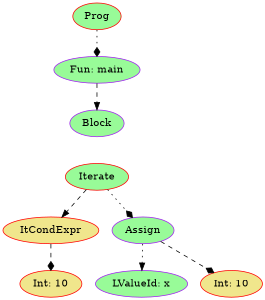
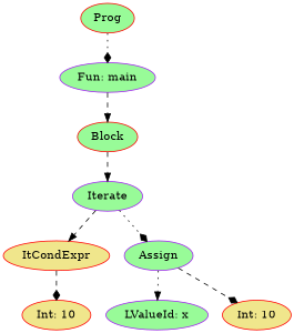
  digraph {
    node [color=red fillcolor=palegreen style=filled]
    edge [arrowhead=diamond style=dashed]
    n1 [label=Prog]
    n2 [color=purple label="Fun: main"]
-   n3 [color=purple label=Block]
-   n4 [label=Iterate]
+   n3 [label=Block]
+   n4 [color=purple label=Iterate]
    n5 [fillcolor=khaki label=ItCondExpr]
    n6 [color=purple label=Assign]
    n7 [fillcolor=khaki label="Int: 10"]
    n8 [color=purple label="LValueId: x"]
    n9 [fillcolor=khaki label="Int: 10"]
    n1 -> n2 [style=dotted]
    n2 -> n3 [arrowhead=normal]
+   n3 -> n4 [arrowhead=normal]
    n4 -> n5 [arrowhead=normal]
    n4 -> n6 [style=dotted]
    n5 -> n7
    n6 -> n8 [arrowhead=normal style=dotted]
    n6 -> n9
  }
